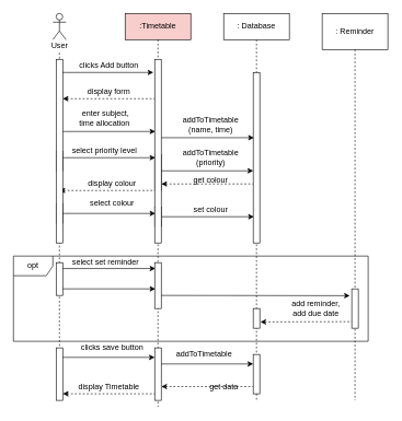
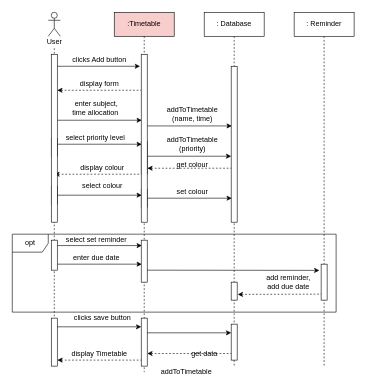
  <mxCell id="0" />
  <mxCell id="1" parent="0" />
  <mxCell id="2" value="opt" style="shape=umlFrame;whiteSpace=wrap;html=1;fillColor=#FFFFFF;" vertex="1" parent="1"><mxGeometry x="20" y="390" width="540" height="130" as="geometry" /></mxCell>
  <mxCell id="3" style="edgeStyle=orthogonalEdgeStyle;rounded=0;orthogonalLoop=1;jettySize=auto;html=1;endArrow=none;endFill=0;dashed=1;" parent="1" source="11" edge="1"><mxGeometry relative="1" as="geometry"><mxPoint x="90" y="610" as="targetPoint" /><mxPoint x="89.5" y="-170.5" as="sourcePoint" /><Array as="points" /></mxGeometry></mxCell>
  <mxCell id="4" value="" style="shape=umlActor;verticalLabelPosition=bottom;verticalAlign=top;html=1;outlineConnect=0;" parent="1" vertex="1"><mxGeometry x="80" y="20" width="20" height="40" as="geometry" /></mxCell>
  <mxCell id="5" value=":Timetable" style="rounded=0;whiteSpace=wrap;html=1;fillColor=#f8cecc;" parent="1" vertex="1"><mxGeometry x="190" y="20" width="100" height="40" as="geometry" /></mxCell>
  <mxCell id="6" style="edgeStyle=orthogonalEdgeStyle;rounded=0;orthogonalLoop=1;jettySize=auto;html=1;endArrow=none;endFill=0;dashed=1;" parent="1" source="7" edge="1"><mxGeometry relative="1" as="geometry"><mxPoint x="390" y="610" as="targetPoint" /></mxGeometry></mxCell>
  <mxCell id="7" value=": Database" style="rounded=0;whiteSpace=wrap;html=1;" parent="1" vertex="1"><mxGeometry x="340" y="20" width="100" height="40" as="geometry" /></mxCell>
  <mxCell id="8" value="" style="endArrow=classic;html=1;" parent="1" edge="1"><mxGeometry width="50" height="50" relative="1" as="geometry"><mxPoint x="90" y="110" as="sourcePoint" /><mxPoint x="233" y="110" as="targetPoint" /></mxGeometry></mxCell>
  <mxCell id="9" value="clicks Add button" style="text;html=1;align=center;verticalAlign=middle;resizable=0;points=[];autosize=1;strokeColor=none;" parent="1" vertex="1"><mxGeometry x="110" y="90" width="110" height="20" as="geometry" /></mxCell>
  <mxCell id="10" value="" style="html=1;points=[];perimeter=orthogonalPerimeter;fillColor=#ffffff;" parent="1" vertex="1"><mxGeometry x="385" y="110" width="10" height="260" as="geometry" /></mxCell>
  <mxCell id="11" value="User" style="text;html=1;align=center;verticalAlign=middle;resizable=0;points=[];autosize=1;strokeColor=none;" parent="1" vertex="1"><mxGeometry x="70" y="60" width="40" height="20" as="geometry" /></mxCell>
  <mxCell id="12" value="" style="endArrow=classic;html=1;" parent="1" edge="1"><mxGeometry width="50" height="50" relative="1" as="geometry"><mxPoint x="95" y="200" as="sourcePoint" /><mxPoint x="236" y="200" as="targetPoint" /></mxGeometry></mxCell>
  <mxCell id="13" value="" style="endArrow=none;html=1;entryX=-0.02;entryY=0.222;entryDx=0;entryDy=0;entryPerimeter=0;startArrow=classic;startFill=1;endFill=0;dashed=1;" parent="1" edge="1"><mxGeometry width="50" height="50" relative="1" as="geometry"><mxPoint x="95" y="150.02" as="sourcePoint" /><mxPoint x="234.8" y="150" as="targetPoint" /></mxGeometry></mxCell>
  <mxCell id="14" value="" style="endArrow=none;html=1;entryX=-0.02;entryY=0.222;entryDx=0;entryDy=0;entryPerimeter=0;startArrow=classic;startFill=1;endFill=0;dashed=1;" parent="1" edge="1"><mxGeometry width="50" height="50" relative="1" as="geometry"><mxPoint x="245.2" y="280.02" as="sourcePoint" /><mxPoint x="385" y="280" as="targetPoint" /></mxGeometry></mxCell>
  <mxCell id="15" value="" style="edgeStyle=orthogonalEdgeStyle;rounded=0;orthogonalLoop=1;jettySize=auto;html=1;endArrow=none;endFill=0;dashed=1;" parent="1" source="5" edge="1"><mxGeometry relative="1" as="geometry"><mxPoint x="240" y="620" as="targetPoint" /><mxPoint x="240" y="60" as="sourcePoint" /><Array as="points"><mxPoint x="240" y="150" /><mxPoint x="240" y="150" /></Array></mxGeometry></mxCell>
  <mxCell id="16" value="display form" style="text;html=1;align=center;verticalAlign=middle;resizable=0;points=[];autosize=1;strokeColor=none;" vertex="1" parent="1"><mxGeometry x="125" y="130" width="80" height="20" as="geometry" /></mxCell>
  <mxCell id="17" value="enter subject, &lt;br&gt;time allocation&amp;nbsp;" style="text;html=1;align=center;verticalAlign=middle;resizable=0;points=[];autosize=1;strokeColor=none;" vertex="1" parent="1"><mxGeometry x="110" y="165" width="100" height="30" as="geometry" /></mxCell>
  <mxCell id="18" value="" style="endArrow=classic;html=1;" edge="1" parent="1"><mxGeometry width="50" height="50" relative="1" as="geometry"><mxPoint x="95" y="240" as="sourcePoint" /><mxPoint x="236" y="240" as="targetPoint" /></mxGeometry></mxCell>
  <mxCell id="19" value="" style="endArrow=classic;html=1;" edge="1" parent="1"><mxGeometry width="50" height="50" relative="1" as="geometry"><mxPoint x="244" y="260" as="sourcePoint" /><mxPoint x="385" y="260" as="targetPoint" /></mxGeometry></mxCell>
  <mxCell id="20" value="" style="endArrow=classic;html=1;" edge="1" parent="1"><mxGeometry width="50" height="50" relative="1" as="geometry"><mxPoint x="245" y="209.5" as="sourcePoint" /><mxPoint x="386" y="209.5" as="targetPoint" /></mxGeometry></mxCell>
  <mxCell id="21" value="" style="endArrow=classic;html=1;" edge="1" parent="1"><mxGeometry width="50" height="50" relative="1" as="geometry"><mxPoint x="95" y="409" as="sourcePoint" /><mxPoint x="236" y="409" as="targetPoint" /></mxGeometry></mxCell>
  <mxCell id="22" value="" style="endArrow=classic;html=1;entryX=-0.3;entryY=0.173;entryDx=0;entryDy=0;entryPerimeter=0;" edge="1" parent="1" target="50"><mxGeometry width="50" height="50" relative="1" as="geometry"><mxPoint x="244" y="450" as="sourcePoint" /><mxPoint x="540" y="450" as="targetPoint" /></mxGeometry></mxCell>
  <mxCell id="23" value="" style="endArrow=none;html=1;entryX=0.5;entryY=0.833;entryDx=0;entryDy=0;entryPerimeter=0;startArrow=classic;startFill=1;endFill=0;dashed=1;exitX=1.1;exitY=0.68;exitDx=0;exitDy=0;exitPerimeter=0;" edge="1" parent="1" source="40" target="50"><mxGeometry width="50" height="50" relative="1" as="geometry"><mxPoint x="400" y="490" as="sourcePoint" /><mxPoint x="524.8" y="490" as="targetPoint" /></mxGeometry></mxCell>
  <mxCell id="24" value="select priority level&amp;nbsp;" style="text;html=1;align=center;verticalAlign=middle;resizable=0;points=[];autosize=1;strokeColor=none;" vertex="1" parent="1"><mxGeometry x="100" y="220" width="120" height="20" as="geometry" /></mxCell>
  <mxCell id="25" value="addToTimetable&lt;br&gt;(name, time)&lt;span style=&quot;color: rgba(0 , 0 , 0 , 0) ; font-family: monospace ; font-size: 0px&quot;&gt;%3CmxGraphModel%3E%3Croot%3E%3CmxCell%20id%3D%220%22%2F%3E%3CmxCell%20id%3D%221%22%20parent%3D%220%22%2F%3E%3CmxCell%20id%3D%222%22%20value%3D%22%22%20style%3D%22endArrow%3Dnone%3Bhtml%3D1%3BentryX%3D-0.02%3BentryY%3D0.222%3BentryDx%3D0%3BentryDy%3D0%3BentryPerimeter%3D0%3BstartArrow%3Dclassic%3BstartFill%3D1%3BendFill%3D0%3Bdashed%3D1%3B%22%20edge%3D%221%22%20parent%3D%221%22%3E%3CmxGeometry%20width%3D%2250%22%20height%3D%2250%22%20relative%3D%221%22%20as%3D%22geometry%22%3E%3CmxPoint%20x%3D%22-340%22%20y%3D%22330.02%22%20as%3D%22sourcePoint%22%2F%3E%3CmxPoint%20x%3D%22-200.2%22%20y%3D%22330%22%20as%3D%22targetPoint%22%2F%3E%3C%2FmxGeometry%3E%3C%2FmxCell%3E%3C%2Froot%3E%3C%2FmxGraphModel%3E&lt;/span&gt;" style="text;html=1;align=center;verticalAlign=middle;resizable=0;points=[];autosize=1;strokeColor=none;" vertex="1" parent="1"><mxGeometry x="270" y="170" width="100" height="40" as="geometry" /></mxCell>
  <mxCell id="26" value="addToTimetable&lt;br&gt;(priority)&lt;span style=&quot;color: rgba(0 , 0 , 0 , 0) ; font-family: monospace ; font-size: 0px&quot;&gt;%3CmxGraphModel%3E%3Croot%3E%3CmxCell%20id%3D%220%22%2F%3E%3CmxCell%20id%3D%221%22%20parent%3D%220%22%2F%3E%3CmxCell%20id%3D%222%22%20value%3D%22%22%20style%3D%22endArrow%3Dnone%3Bhtml%3D1%3BentryX%3D-0.02%3BentryY%3D0.222%3BentryDx%3D0%3BentryDy%3D0%3BentryPerimeter%3D0%3BstartArrow%3Dclassic%3BstartFill%3D1%3BendFill%3D0%3Bdashed%3D1%3B%22%20edge%3D%221%22%20parent%3D%221%22%3E%3CmxGeometry%20width%3D%2250%22%20height%3D%2250%22%20relative%3D%221%22%20as%3D%22geometry%22%3E%3CmxPoint%20x%3D%22-340%22%20y%3D%22330.02%22%20as%3D%22sourcePoint%22%2F%3E%3CmxPoint%20x%3D%22-200.2%22%20y%3D%22330%22%20as%3D%22targetPoint%22%2F%3E%3C%2FmxGeometry%3E%3C%2FmxCell%3E%3C%2Froot%3E%3C%2FmxGraphModel%3E&lt;/span&gt;" style="text;html=1;align=center;verticalAlign=middle;resizable=0;points=[];autosize=1;strokeColor=none;" vertex="1" parent="1"><mxGeometry x="270" y="220" width="100" height="40" as="geometry" /></mxCell>
  <mxCell id="27" value="select set reminder" style="text;html=1;align=center;verticalAlign=middle;resizable=0;points=[];autosize=1;strokeColor=none;" vertex="1" parent="1"><mxGeometry x="100" y="390" width="120" height="20" as="geometry" /></mxCell>
  <mxCell id="28" value="" style="endArrow=classic;html=1;" edge="1" parent="1"><mxGeometry width="50" height="50" relative="1" as="geometry"><mxPoint x="95" y="325" as="sourcePoint" /><mxPoint x="236" y="325" as="targetPoint" /></mxGeometry></mxCell>
  <mxCell id="29" value="" style="endArrow=classic;html=1;" edge="1" parent="1"><mxGeometry width="50" height="50" relative="1" as="geometry"><mxPoint x="95" y="440" as="sourcePoint" /><mxPoint x="236" y="440" as="targetPoint" /></mxGeometry></mxCell>
  <mxCell id="30" value="" style="endArrow=classic;html=1;" edge="1" parent="1"><mxGeometry width="50" height="50" relative="1" as="geometry"><mxPoint x="244" y="554.5" as="sourcePoint" /><mxPoint x="385" y="554.5" as="targetPoint" /></mxGeometry></mxCell>
  <mxCell id="31" value="" style="endArrow=classic;html=1;" edge="1" parent="1"><mxGeometry width="50" height="50" relative="1" as="geometry"><mxPoint x="94" y="544.5" as="sourcePoint" /><mxPoint x="235" y="544.5" as="targetPoint" /></mxGeometry></mxCell>
  <mxCell id="32" value="select colour" style="text;html=1;align=center;verticalAlign=middle;resizable=0;points=[];autosize=1;strokeColor=none;" vertex="1" parent="1"><mxGeometry x="130" y="300" width="80" height="20" as="geometry" /></mxCell>
  <mxCell id="33" value="set colour" style="text;html=1;align=center;verticalAlign=middle;resizable=0;points=[];autosize=1;strokeColor=none;" vertex="1" parent="1"><mxGeometry x="285" y="310" width="70" height="20" as="geometry" /></mxCell>
  <mxCell id="34" value="" style="html=1;points=[];perimeter=orthogonalPerimeter;fillColor=#FFFFFF;" vertex="1" parent="1"><mxGeometry x="85" y="400" width="10" height="50" as="geometry" /></mxCell>
  <mxCell id="35" value="" style="html=1;points=[];perimeter=orthogonalPerimeter;fillColor=#FFFFFF;" vertex="1" parent="1"><mxGeometry x="235" y="315" width="10" height="30" as="geometry" /></mxCell>
  <mxCell id="36" value="" style="html=1;points=[];perimeter=orthogonalPerimeter;fillColor=#FFFFFF;" vertex="1" parent="1"><mxGeometry x="85" y="310" width="10" height="30" as="geometry" /></mxCell>
  <mxCell id="37" value="" style="html=1;points=[];perimeter=orthogonalPerimeter;fillColor=#FFFFFF;" vertex="1" parent="1"><mxGeometry x="85" y="230" width="10" height="30" as="geometry" /></mxCell>
  <mxCell id="38" value="" style="html=1;points=[];perimeter=orthogonalPerimeter;fillColor=#FFFFFF;" vertex="1" parent="1"><mxGeometry x="235" y="400" width="10" height="70" as="geometry" /></mxCell>
  <mxCell id="39" value="" style="html=1;points=[];perimeter=orthogonalPerimeter;fillColor=#FFFFFF;" vertex="1" parent="1"><mxGeometry x="85" y="530" width="10" height="80" as="geometry" /></mxCell>
  <mxCell id="40" value="" style="html=1;points=[];perimeter=orthogonalPerimeter;fillColor=#FFFFFF;" vertex="1" parent="1"><mxGeometry x="385" y="470" width="10" height="30" as="geometry" /></mxCell>
  <mxCell id="41" value="" style="html=1;points=[];perimeter=orthogonalPerimeter;fillColor=#FFFFFF;" vertex="1" parent="1"><mxGeometry x="235" y="235" width="10" height="55" as="geometry" /></mxCell>
+ <mxCell id="42" value="enter due date" style="text;html=1;align=center;verticalAlign=middle;resizable=0;points=[];autosize=1;strokeColor=none;" vertex="1" parent="1"><mxGeometry x="115" y="420" width="90" height="20" as="geometry" /></mxCell>
  <mxCell id="43" style="edgeStyle=orthogonalEdgeStyle;rounded=0;orthogonalLoop=1;jettySize=auto;html=1;dashed=1;startArrow=none;startFill=0;endArrow=none;endFill=0;" edge="1" parent="1" source="44"><mxGeometry relative="1" as="geometry"><mxPoint x="540" y="610" as="targetPoint" /><Array as="points"><mxPoint x="540" y="610" /></Array></mxGeometry></mxCell>
- <mxCell id="44" value=": Reminder" style="rounded=0;whiteSpace=wrap;html=1;" vertex="1" parent="1"><mxGeometry x="490" y="20" width="100" height="55" as="geometry" /></mxCell>
+ <mxCell id="44" value=": Reminder" style="rounded=0;whiteSpace=wrap;html=1;" vertex="1" parent="1"><mxGeometry x="490" y="20" width="100" height="40" as="geometry" /></mxCell>
  <mxCell id="45" value="" style="endArrow=classic;html=1;" edge="1" parent="1"><mxGeometry width="50" height="50" relative="1" as="geometry"><mxPoint x="245" y="330" as="sourcePoint" /><mxPoint x="386" y="330" as="targetPoint" /></mxGeometry></mxCell>
  <mxCell id="46" value="" style="endArrow=none;html=1;startArrow=classic;startFill=1;endFill=0;dashed=1;" edge="1" parent="1"><mxGeometry width="50" height="50" relative="1" as="geometry"><mxPoint x="90.1" y="290.02" as="sourcePoint" /><mxPoint x="240" y="290" as="targetPoint" /></mxGeometry></mxCell>
  <mxCell id="47" value="&lt;span style=&quot;background-color: rgb(255 , 255 , 255)&quot;&gt;display colour&lt;/span&gt;" style="text;html=1;align=center;verticalAlign=middle;resizable=0;points=[];autosize=1;strokeColor=none;" vertex="1" parent="1"><mxGeometry x="125" y="270" width="90" height="20" as="geometry" /></mxCell>
  <mxCell id="48" value="get colour" style="text;html=1;align=center;verticalAlign=middle;resizable=0;points=[];autosize=1;strokeColor=none;" vertex="1" parent="1"><mxGeometry x="285" y="265" width="70" height="20" as="geometry" /></mxCell>
  <mxCell id="49" value="" style="html=1;points=[];perimeter=orthogonalPerimeter;fillColor=#FFFFFF;" vertex="1" parent="1"><mxGeometry x="235" y="530" width="10" height="80" as="geometry" /></mxCell>
  <mxCell id="50" value="" style="html=1;points=[];perimeter=orthogonalPerimeter;fillColor=#FFFFFF;" vertex="1" parent="1"><mxGeometry x="535" y="440" width="10" height="60" as="geometry" /></mxCell>
  <mxCell id="51" value="&lt;span style=&quot;background-color: rgb(255 , 255 , 255)&quot;&gt;add reminder, &lt;br&gt;add due date&lt;/span&gt;" style="text;html=1;align=center;verticalAlign=middle;resizable=0;points=[];autosize=1;strokeColor=none;" vertex="1" parent="1"><mxGeometry x="435" y="455" width="90" height="30" as="geometry" /></mxCell>
  <mxCell id="52" value="" style="html=1;points=[];perimeter=orthogonalPerimeter;fillColor=#FFFFFF;" parent="1" vertex="1"><mxGeometry x="235" y="90" width="10" height="280" as="geometry" /></mxCell>
  <mxCell id="53" value="" style="html=1;points=[];perimeter=orthogonalPerimeter;fillColor=#ffffff;" parent="1" vertex="1"><mxGeometry x="85" y="90" width="10" height="280" as="geometry" /></mxCell>
  <mxCell id="54" value="clicks save button" style="text;html=1;align=center;verticalAlign=middle;resizable=0;points=[];autosize=1;strokeColor=none;" vertex="1" parent="1"><mxGeometry x="115" y="520" width="110" height="20" as="geometry" /></mxCell>
  <mxCell id="55" value="" style="html=1;points=[];perimeter=orthogonalPerimeter;fillColor=#FFFFFF;" vertex="1" parent="1"><mxGeometry x="385" y="540" width="10" height="60" as="geometry" /></mxCell>
  <mxCell id="56" value="" style="endArrow=none;html=1;entryX=-0.02;entryY=0.222;entryDx=0;entryDy=0;entryPerimeter=0;startArrow=classic;startFill=1;endFill=0;dashed=1;" edge="1" parent="1"><mxGeometry width="50" height="50" relative="1" as="geometry"><mxPoint x="95.2" y="600.02" as="sourcePoint" /><mxPoint x="235" y="600" as="targetPoint" /></mxGeometry></mxCell>
  <mxCell id="57" value="" style="endArrow=none;html=1;entryX=-0.02;entryY=0.222;entryDx=0;entryDy=0;entryPerimeter=0;startArrow=classic;startFill=1;endFill=0;dashed=1;" edge="1" parent="1"><mxGeometry width="50" height="50" relative="1" as="geometry"><mxPoint x="245.2" y="589.02" as="sourcePoint" /><mxPoint x="385" y="589" as="targetPoint" /></mxGeometry></mxCell>
- <mxCell id="58" value="addToTimetable" style="text;html=1;align=center;verticalAlign=middle;resizable=0;points=[];autosize=1;strokeColor=none;" vertex="1" parent="1"><mxGeometry x="260" y="530" width="100" height="20" as="geometry" /></mxCell>
+ <mxCell id="58" value="addToTimetable" style="text;html=1;align=center;verticalAlign=middle;resizable=0;points=[];autosize=1;strokeColor=none;" vertex="1" parent="1"><mxGeometry x="260" y="610" width="100" height="20" as="geometry" /></mxCell>
  <mxCell id="59" value="get data" style="text;html=1;align=center;verticalAlign=middle;resizable=0;points=[];autosize=1;strokeColor=none;" vertex="1" parent="1"><mxGeometry x="310" y="580" width="60" height="20" as="geometry" /></mxCell>
  <mxCell id="60" value="display Timetable" style="text;html=1;align=center;verticalAlign=middle;resizable=0;points=[];autosize=1;strokeColor=none;" vertex="1" parent="1"><mxGeometry x="110" y="580" width="110" height="20" as="geometry" /></mxCell>
